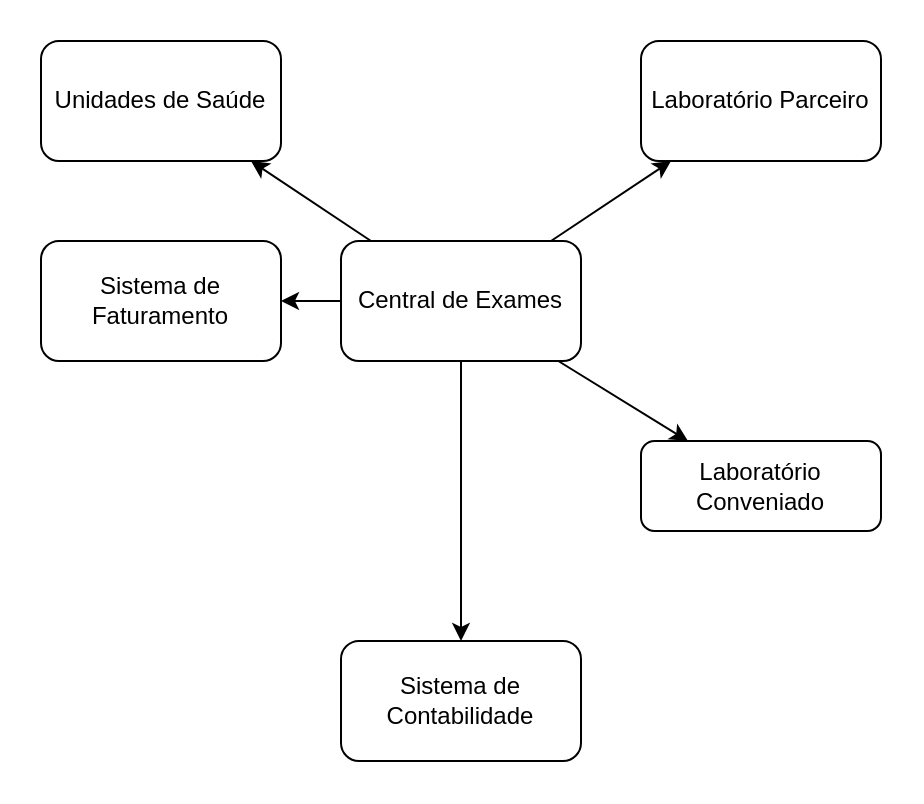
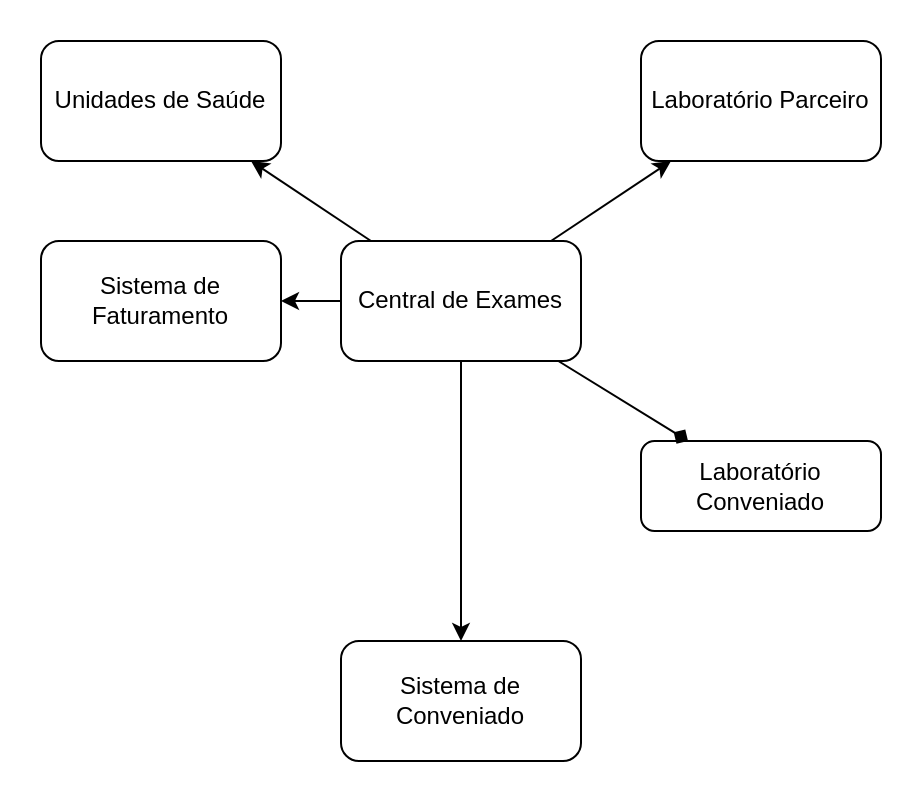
  <mxCell id="0" />
  <mxCell id="1" parent="0" />
  <mxCell id="2" value="Central de Exames" style="rounded=1;whiteSpace=wrap;html=1;" vertex="1" parent="1"><mxGeometry x="170" y="120" width="120" height="60" as="geometry" /></mxCell>
  <mxCell id="3" value="Unidades de Saúde" style="rounded=1;whiteSpace=wrap;html=1;" vertex="1" parent="1"><mxGeometry x="20" y="20" width="120" height="60" as="geometry" /></mxCell>
  <mxCell id="4" value="Laboratório Parceiro" style="rounded=1;whiteSpace=wrap;html=1;" vertex="1" parent="1"><mxGeometry x="320" y="20" width="120" height="60" as="geometry" /></mxCell>
  <mxCell id="5" value="Laboratório Conveniado" style="rounded=1;whiteSpace=wrap;html=1;" vertex="1" parent="1"><mxGeometry x="320" y="220" width="120" height="45" as="geometry" /></mxCell>
  <mxCell id="6" value="Sistema de Faturamento" style="rounded=1;whiteSpace=wrap;html=1;" vertex="1" parent="1"><mxGeometry x="20" y="120" width="120" height="60" as="geometry" /></mxCell>
- <mxCell id="7" value="Sistema de Contabilidade" style="rounded=1;whiteSpace=wrap;html=1;" vertex="1" parent="1"><mxGeometry x="170" y="320" width="120" height="60" as="geometry" /></mxCell>
+ <mxCell id="7" value="Sistema de Conveniado" style="rounded=1;whiteSpace=wrap;html=1;" vertex="1" parent="1"><mxGeometry x="170" y="320" width="120" height="60" as="geometry" /></mxCell>
  <mxCell id="8" edge="1" parent="1" source="2" target="3"><mxGeometry relative="1" as="geometry" /></mxCell>
  <mxCell id="9" edge="1" parent="1" source="2" target="4"><mxGeometry relative="1" as="geometry" /></mxCell>
- <mxCell id="10" edge="1" parent="1" source="2" target="5"><mxGeometry relative="1" as="geometry" /></mxCell>
+ <mxCell id="10" edge="1" parent="1" source="2" target="5" style="endArrow=diamond;"><mxGeometry relative="1" as="geometry" /></mxCell>
  <mxCell id="11" edge="1" parent="1" source="2" target="6"><mxGeometry relative="1" as="geometry" /></mxCell>
  <mxCell id="12" edge="1" parent="1" source="2" target="7"><mxGeometry relative="1" as="geometry" /></mxCell>
